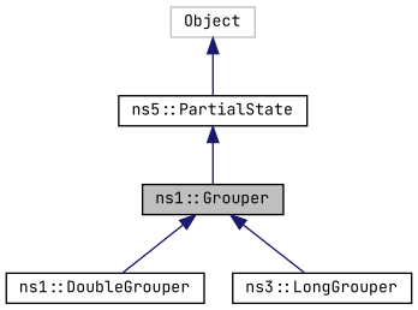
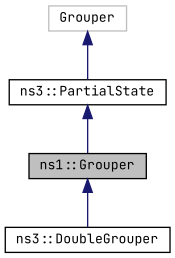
  digraph {
    fontname="JetBrains Mono"
    node [color=black fillcolor=white fontname="JetBrains Mono" fontsize=10 shape=record style=filled]
    edge [color=midnightblue dir=back fontname="JetBrains Mono" fontsize=10 labelfontname=Helvetica labelfontsize=10 style=solid]
    n1 [fillcolor=grey75 fontcolor=black height=0.2 label="ns1::Grouper" width=0.4]
-   n2 [height=0.2 label="ns1::DoubleGrouper" width=0.4]
-   n3 [height=0.2 label="ns3::LongGrouper" width=0.4]
-   n4 [height=0.2 label="ns5::PartialState" width=0.4]
-   n5 [color=grey75 height=0.2 label=Object width=0.4]
+   n2 [height=0.2 label="ns3::DoubleGrouper" width=0.4]
+   n4 [height=0.2 label="ns3::PartialState" width=0.4]
+   n5 [color=grey75 height=0.2 label=Grouper width=0.4]
    n1 -> n2
-   n1 -> n3
    n4 -> n1
    n5 -> n4
  }
